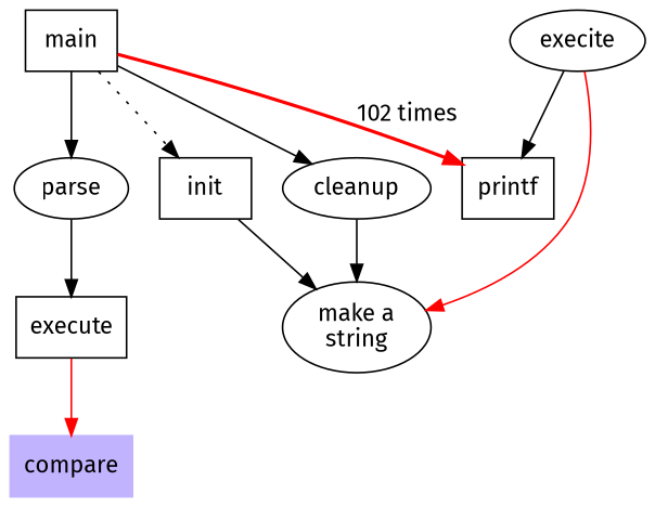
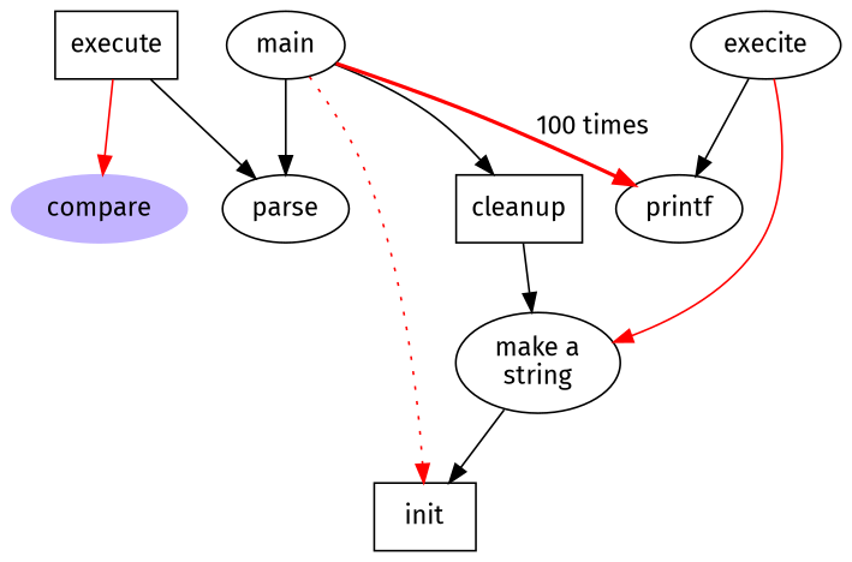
  digraph {
    fontname="Fira Sans"
    node [fontname="Fira Sans"]
    edge [fontname="Fira Sans"]
-   main [shape=box]
+   main [shape=ellipse]
    parse
    init [shape=box]
-   cleanup
-   printf [shape=box]
+   cleanup [shape=box]
+   printf
    execute [shape=box]
    n7 [label="make a\nstring"]
-   compare [color="0.7 0.3 1.0" shape=box style=filled]
+   compare [color="0.7 0.3 1.0" shape=ellipse style=filled]
    execite
    main -> parse [weight=8]
-   main -> init [style=dotted]
+   main -> init [style=dotted color=red]
    main -> cleanup
-   main -> printf [color=red label="102 times" style=bold]
-   parse -> execute
-   init -> n7
+   main -> printf [color=red label="100 times" style=bold]
+   execute -> parse
+   n7 -> init
    cleanup -> n7 [color=black]
    execute -> compare [color=red]
    execite -> printf
    execite -> n7 [color=red]
  }
